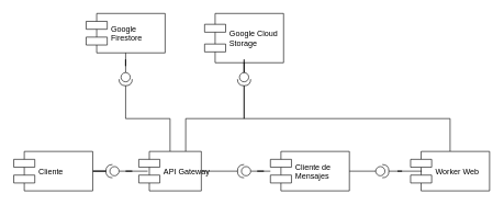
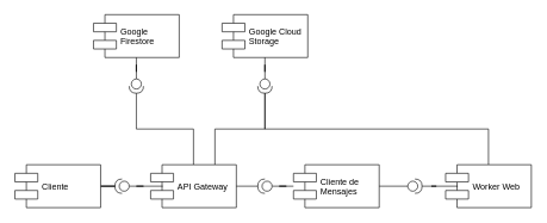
  <mxCell id="0" />
  <mxCell id="1" parent="0" />
  <mxCell id="2" value="Cliente de &#10;Mensajes" style="shape=component;align=left;spacingLeft=36;" parent="1" vertex="1"><mxGeometry x="410" y="230" width="120" height="60" as="geometry" /></mxCell>
  <mxCell id="3" style="edgeStyle=orthogonalEdgeStyle;rounded=0;orthogonalLoop=1;jettySize=auto;html=1;exitX=0.5;exitY=0;exitDx=0;exitDy=0;entryX=1;entryY=0.5;entryDx=0;entryDy=0;entryPerimeter=0;endArrow=none;endFill=0;" parent="1" source="4" target="23" edge="1"><mxGeometry relative="1" as="geometry" /></mxCell>
  <mxCell id="4" value="Worker Web" style="shape=component;align=left;spacingLeft=36;" parent="1" vertex="1"><mxGeometry x="623" y="230" width="120" height="60" as="geometry" /></mxCell>
  <mxCell id="5" style="edgeStyle=orthogonalEdgeStyle;rounded=0;orthogonalLoop=1;jettySize=auto;html=1;exitX=0;exitY=0.5;exitDx=0;exitDy=0;exitPerimeter=0;entryX=1;entryY=0.5;entryDx=0;entryDy=0;endArrow=none;endFill=0;" edge="1" parent="1" source="7" target="2"><mxGeometry relative="1" as="geometry" /></mxCell>
  <mxCell id="6" style="edgeStyle=orthogonalEdgeStyle;rounded=0;orthogonalLoop=1;jettySize=auto;html=1;exitX=1;exitY=0.5;exitDx=0;exitDy=0;exitPerimeter=0;entryX=0.142;entryY=0.5;entryDx=0;entryDy=0;entryPerimeter=0;endArrow=none;endFill=0;" edge="1" parent="1" source="7" target="4"><mxGeometry relative="1" as="geometry" /></mxCell>
  <mxCell id="7" value="" style="shape=providedRequiredInterface;html=1;verticalLabelPosition=bottom;rotation=0;" parent="1" vertex="1"><mxGeometry x="570" y="250" width="20" height="20" as="geometry" /></mxCell>
- <mxCell id="8" value="Google Cloud&#10;Storage" style="shape=component;align=left;spacingLeft=36;" parent="1" vertex="1"><mxGeometry x="310" y="20" width="120" height="75" as="geometry" /></mxCell>
+ <mxCell id="8" value="Google Cloud&#10;Storage" style="shape=component;align=left;spacingLeft=36;" parent="1" vertex="1"><mxGeometry x="310" y="20" width="120" height="60" as="geometry" /></mxCell>
  <mxCell id="9" style="edgeStyle=orthogonalEdgeStyle;rounded=0;orthogonalLoop=1;jettySize=auto;html=1;exitX=0.5;exitY=0;exitDx=0;exitDy=0;entryX=1;entryY=0.5;entryDx=0;entryDy=0;entryPerimeter=0;endArrow=none;endFill=0;" parent="1" source="11" target="21" edge="1"><mxGeometry relative="1" as="geometry" /></mxCell>
  <mxCell id="10" style="edgeStyle=orthogonalEdgeStyle;rounded=0;orthogonalLoop=1;jettySize=auto;html=1;exitX=0.75;exitY=0;exitDx=0;exitDy=0;entryX=1;entryY=0.5;entryDx=0;entryDy=0;entryPerimeter=0;endArrow=none;endFill=0;" parent="1" source="11" target="23" edge="1"><mxGeometry relative="1" as="geometry" /></mxCell>
- <mxCell id="11" value="API Gateway" style="shape=component;align=left;spacingLeft=36;" parent="1" vertex="1"><mxGeometry x="210" y="230" width="95" height="60" as="geometry" /></mxCell>
+ <mxCell id="11" value="API Gateway" style="shape=component;align=left;spacingLeft=36;" parent="1" vertex="1"><mxGeometry x="210" y="230" width="120" height="60" as="geometry" /></mxCell>
  <mxCell id="12" style="edgeStyle=orthogonalEdgeStyle;rounded=0;orthogonalLoop=1;jettySize=auto;html=1;exitX=1;exitY=0.5;exitDx=0;exitDy=0;exitPerimeter=0;entryX=1;entryY=0.5;entryDx=0;entryDy=0;endArrow=none;endFill=0;" edge="1" parent="1" source="14" target="11"><mxGeometry relative="1" as="geometry" /></mxCell>
  <mxCell id="13" style="edgeStyle=orthogonalEdgeStyle;rounded=0;orthogonalLoop=1;jettySize=auto;html=1;exitX=0;exitY=0.5;exitDx=0;exitDy=0;exitPerimeter=0;endArrow=none;endFill=0;" edge="1" parent="1" source="14" target="2"><mxGeometry relative="1" as="geometry" /></mxCell>
  <mxCell id="14" value="" style="shape=providedRequiredInterface;html=1;verticalLabelPosition=bottom;rotation=180;" parent="1" vertex="1"><mxGeometry x="360" y="250" width="20" height="20" as="geometry" /></mxCell>
  <mxCell id="15" style="edgeStyle=orthogonalEdgeStyle;rounded=0;orthogonalLoop=1;jettySize=auto;html=1;entryX=0.142;entryY=0.5;entryDx=0;entryDy=0;entryPerimeter=0;endArrow=none;endFill=0;" parent="1" source="16" target="11" edge="1"><mxGeometry relative="1" as="geometry" /></mxCell>
  <mxCell id="16" value="" style="shape=providedRequiredInterface;html=1;verticalLabelPosition=bottom;rotation=180;" parent="1" vertex="1"><mxGeometry x="160" y="250" width="20" height="20" as="geometry" /></mxCell>
  <mxCell id="17" style="edgeStyle=orthogonalEdgeStyle;rounded=0;orthogonalLoop=1;jettySize=auto;html=1;entryX=1;entryY=0.5;entryDx=0;entryDy=0;entryPerimeter=0;endArrow=none;endFill=0;" parent="1" source="18" target="16" edge="1"><mxGeometry relative="1" as="geometry" /></mxCell>
  <mxCell id="18" value="Cliente" style="shape=component;align=left;spacingLeft=36;" parent="1" vertex="1"><mxGeometry x="20" y="230" width="120" height="60" as="geometry" /></mxCell>
  <mxCell id="19" value="Google&#10;Firestore" style="shape=component;align=left;spacingLeft=36;" parent="1" vertex="1"><mxGeometry x="130" y="20" width="120" height="60" as="geometry" /></mxCell>
  <mxCell id="20" value="" style="edgeStyle=orthogonalEdgeStyle;rounded=0;orthogonalLoop=1;jettySize=auto;html=1;endArrow=none;endFill=0;" parent="1" source="21" target="19" edge="1"><mxGeometry relative="1" as="geometry" /></mxCell>
  <mxCell id="21" value="" style="shape=providedRequiredInterface;html=1;verticalLabelPosition=bottom;rotation=90;" parent="1" vertex="1"><mxGeometry x="180" y="110" width="20" height="20" as="geometry" /></mxCell>
  <mxCell id="22" value="" style="edgeStyle=orthogonalEdgeStyle;rounded=0;orthogonalLoop=1;jettySize=auto;html=1;endArrow=none;endFill=0;" parent="1" source="23" target="8" edge="1"><mxGeometry relative="1" as="geometry" /></mxCell>
  <mxCell id="23" value="" style="shape=providedRequiredInterface;html=1;verticalLabelPosition=bottom;rotation=90;" parent="1" vertex="1"><mxGeometry x="360" y="110" width="20" height="20" as="geometry" /></mxCell>
